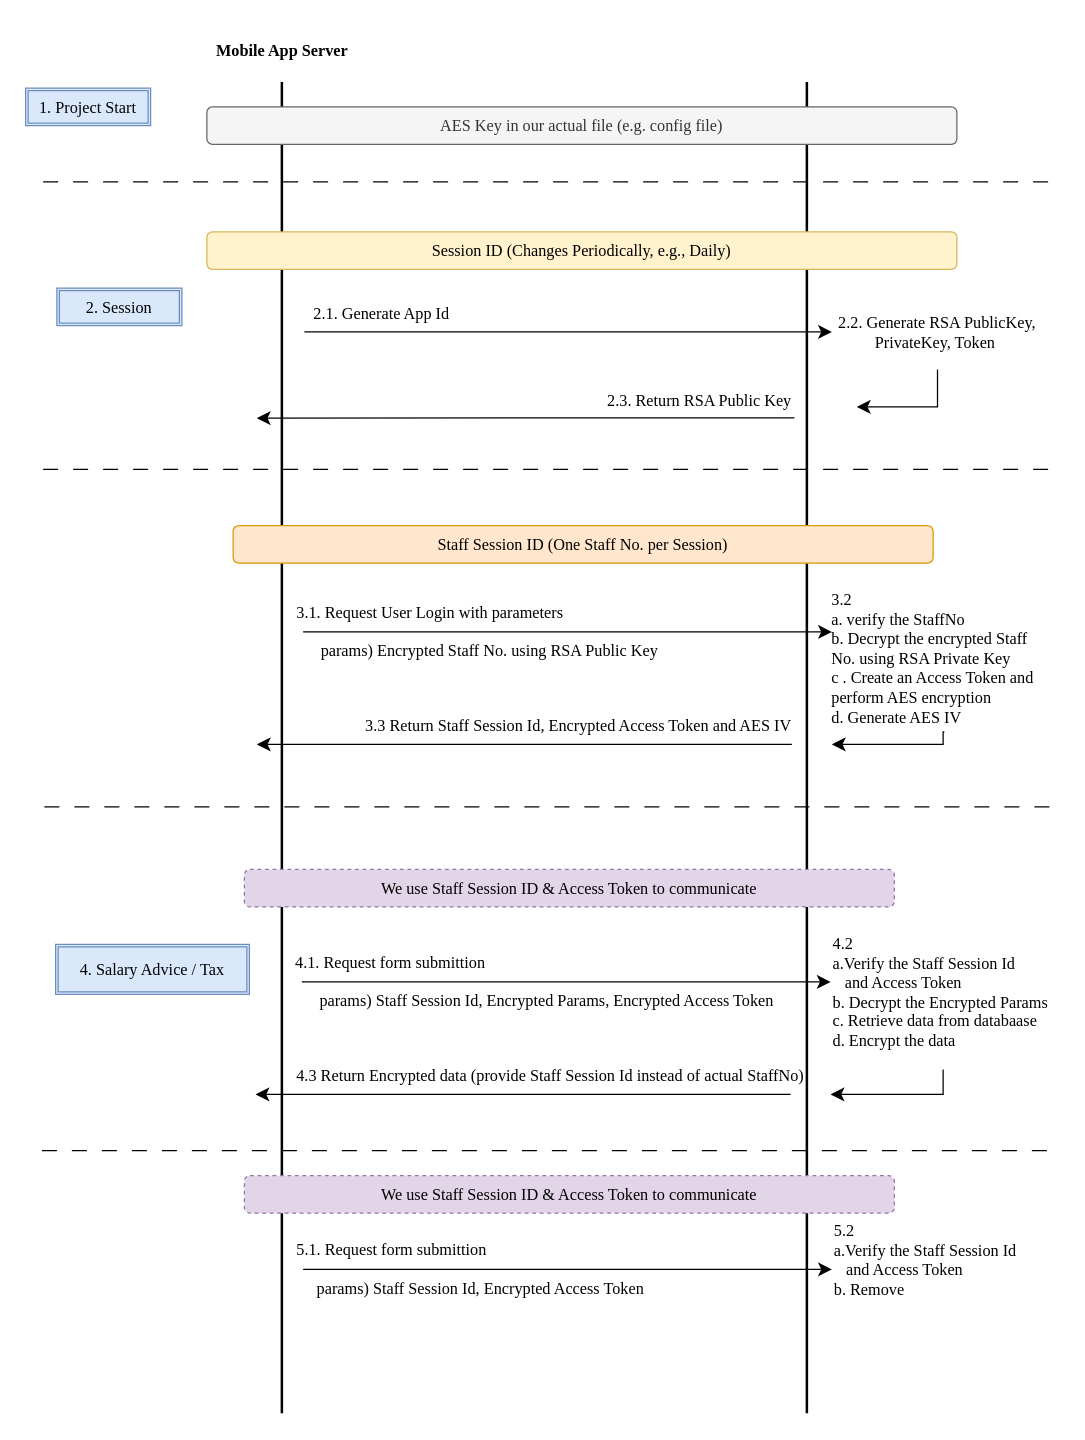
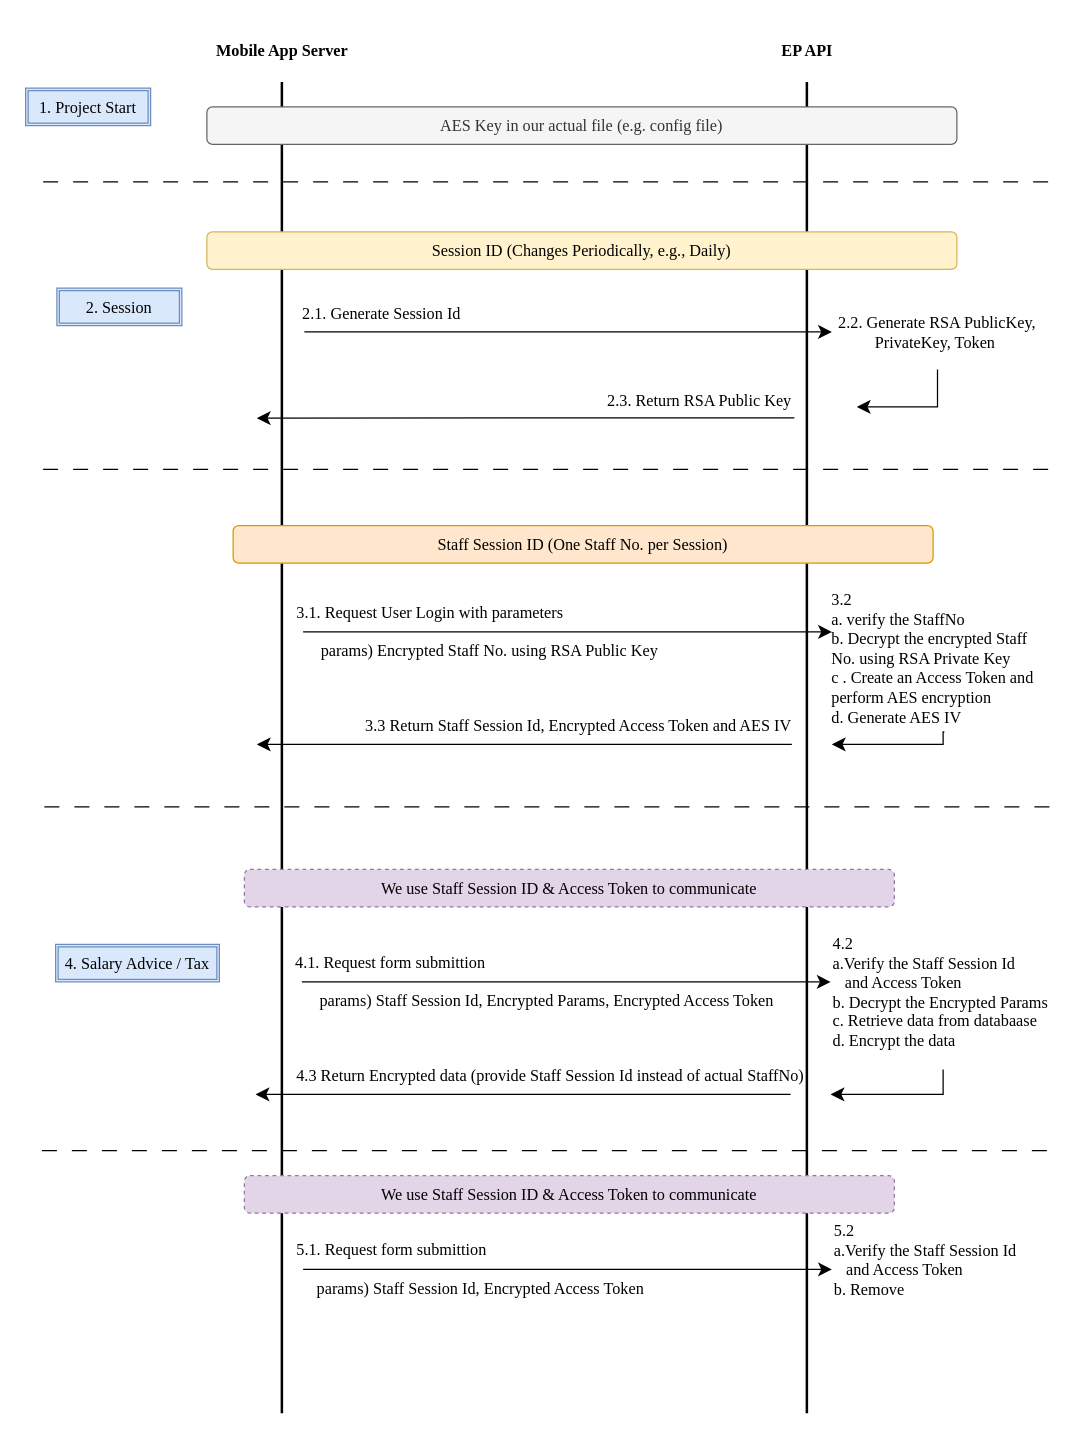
  <mxCell id="0" />
  <mxCell id="1" parent="0" />
  <mxCell id="2" value="" style="line;strokeWidth=2;direction=south;html=1;fontFamily=Times New Roman;" parent="1" vertex="1"><mxGeometry x="215" y="65" width="20" height="1065" as="geometry" /></mxCell>
  <mxCell id="3" value="" style="line;strokeWidth=2;direction=south;html=1;fontFamily=Times New Roman;" parent="1" vertex="1"><mxGeometry x="635" y="65" width="20" height="1065" as="geometry" /></mxCell>
  <mxCell id="4" value="&lt;div style=&quot;font-size: 13px;&quot;&gt;Mobile App Server&lt;/div&gt;" style="text;strokeColor=none;fillColor=none;html=1;fontSize=13;fontStyle=1;verticalAlign=middle;align=center;fontFamily=Times New Roman;" parent="1" vertex="1"><mxGeometry x="145" y="25" width="160" height="30" as="geometry" /></mxCell>
+ <mxCell id="5" value="EP API" style="text;strokeColor=none;fillColor=none;html=1;fontSize=13;fontStyle=1;verticalAlign=middle;align=center;fontFamily=Times New Roman;" parent="1" vertex="1"><mxGeometry x="565" y="20" width="160" height="40" as="geometry" /></mxCell>
  <mxCell id="6" value="1. Project Start" style="shape=ext;double=1;rounded=0;whiteSpace=wrap;html=1;fillColor=#dae8fc;strokeColor=#6c8ebf;fontSize=13;fontFamily=Times New Roman;" parent="1" vertex="1"><mxGeometry x="20" y="70" width="100" height="30" as="geometry" /></mxCell>
  <mxCell id="7" value="AES Key in our actual file (e.g. config file)" style="rounded=1;whiteSpace=wrap;html=1;fontFamily=Times New Roman;fillColor=#f5f5f5;fontColor=#333333;strokeColor=#666666;fontSize=13;" parent="1" vertex="1"><mxGeometry x="165" y="85" width="600" height="30" as="geometry" /></mxCell>
  <mxCell id="8" value="" style="line;strokeWidth=1;html=1;dashed=1;dashPattern=12 12;fontFamily=Times New Roman;" parent="1" vertex="1"><mxGeometry x="34" y="135" width="810" height="20" as="geometry" /></mxCell>
  <mxCell id="9" value="2. Session" style="shape=ext;double=1;rounded=0;whiteSpace=wrap;html=1;fillColor=#dae8fc;strokeColor=#6c8ebf;fontSize=13;fontFamily=Times New Roman;" parent="1" vertex="1"><mxGeometry x="45" y="230" width="100" height="30" as="geometry" /></mxCell>
  <mxCell id="10" value="Session ID (Changes Periodically, e.g., Daily)" style="rounded=1;whiteSpace=wrap;html=1;fontFamily=Times New Roman;fillColor=#fff2cc;strokeColor=#d6b656;fontSize=13;" parent="1" vertex="1"><mxGeometry x="165" y="185" width="600" height="30" as="geometry" /></mxCell>
  <mxCell id="11" value="2.3. Return RSA Public Key" style="text;html=1;align=right;verticalAlign=middle;whiteSpace=wrap;rounded=0;fontFamily=Times New Roman;fontSize=13;" parent="1" vertex="1"><mxGeometry x="475" y="305" width="160" height="30" as="geometry" /></mxCell>
  <mxCell id="12" value="" style="endArrow=classic;html=1;rounded=0;endSize=8;startSize=8;entryX=0;entryY=0.5;entryDx=0;entryDy=0;fontSize=13;" parent="1" target="14" edge="1"><mxGeometry width="50" height="50" relative="1" as="geometry"><mxPoint x="243" y="265" as="sourcePoint" /><mxPoint x="675" y="265" as="targetPoint" /></mxGeometry></mxCell>
  <mxCell id="13" value="" style="endArrow=classic;html=1;rounded=0;endSize=8;startSize=8;fontSize=13;" parent="1" edge="1"><mxGeometry width="50" height="50" relative="1" as="geometry"><mxPoint x="635" y="333.75" as="sourcePoint" /><mxPoint x="205" y="334" as="targetPoint" /></mxGeometry></mxCell>
  <mxCell id="14" value="2.2. Generate RSA PublicKey, PrivateKey, Token&amp;nbsp; " style="text;html=1;align=center;verticalAlign=middle;whiteSpace=wrap;rounded=0;fontFamily=Times New Roman;fontSize=13;" parent="1" vertex="1"><mxGeometry x="665" y="235" width="169" height="60" as="geometry" /></mxCell>
- <mxCell id="15" value="2.1. Generate App Id" style="text;html=1;align=center;verticalAlign=middle;whiteSpace=wrap;rounded=0;fontFamily=Times New Roman;fontSize=13;" parent="1" vertex="1"><mxGeometry x="225" y="235" width="160" height="30" as="geometry" /></mxCell>
+ <mxCell id="15" value="2.1. Generate Session Id" style="text;html=1;align=center;verticalAlign=middle;whiteSpace=wrap;rounded=0;fontFamily=Times New Roman;fontSize=13;" parent="1" vertex="1"><mxGeometry x="225" y="235" width="160" height="30" as="geometry" /></mxCell>
  <mxCell id="16" value="" style="endArrow=classic;html=1;rounded=0;endSize=8;startSize=8;exitX=0.5;exitY=1;exitDx=0;exitDy=0;edgeStyle=orthogonalEdgeStyle;fontSize=13;" parent="1" source="14" edge="1"><mxGeometry width="50" height="50" relative="1" as="geometry"><mxPoint x="645" y="343.75" as="sourcePoint" /><mxPoint x="685" y="325" as="targetPoint" /><Array as="points"><mxPoint x="750" y="325" /></Array></mxGeometry></mxCell>
  <mxCell id="17" value="" style="line;strokeWidth=1;html=1;dashed=1;dashPattern=12 12;fontFamily=Times New Roman;" parent="1" vertex="1"><mxGeometry x="34" y="365" width="810" height="20" as="geometry" /></mxCell>
  <mxCell id="18" value="Staff Session ID (One Staff No. per Session)" style="rounded=1;whiteSpace=wrap;html=1;fontFamily=Times New Roman;fillColor=#ffe6cc;strokeColor=#d79b00;fontSize=13;" parent="1" vertex="1"><mxGeometry x="186" y="420" width="560" height="30" as="geometry" /></mxCell>
  <mxCell id="19" value="3.3 Return Staff Session Id, Encrypted Access Token and AES IV" style="text;html=1;align=right;verticalAlign=middle;whiteSpace=wrap;rounded=0;fontFamily=Times New Roman;fontSize=13;" parent="1" vertex="1"><mxGeometry x="275" y="565" width="360" height="30" as="geometry" /></mxCell>
  <mxCell id="20" value="" style="endArrow=classic;html=1;rounded=0;endSize=8;startSize=8;fontSize=13;" parent="1" edge="1"><mxGeometry width="50" height="50" relative="1" as="geometry"><mxPoint x="242" y="505" as="sourcePoint" /><mxPoint x="665" y="505" as="targetPoint" /></mxGeometry></mxCell>
  <mxCell id="21" value="" style="endArrow=classic;html=1;rounded=0;endSize=8;startSize=8;fontSize=13;" parent="1" edge="1"><mxGeometry width="50" height="50" relative="1" as="geometry"><mxPoint x="633" y="595" as="sourcePoint" /><mxPoint x="205" y="595" as="targetPoint" /></mxGeometry></mxCell>
  <mxCell id="22" value="&lt;div style=&quot;font-size: 13px;&quot;&gt;3.2&amp;nbsp;&lt;/div&gt;&lt;div style=&quot;font-size: 13px;&quot;&gt;a. verify the StaffNo&lt;/div&gt;&lt;div style=&quot;font-size: 13px;&quot;&gt;b. Decrypt the encrypted Staff No. using RSA Private Key&lt;/div&gt;&lt;div style=&quot;font-size: 13px;&quot;&gt;c . Create an Access Token and perform AES encryption&lt;/div&gt;&lt;div style=&quot;font-size: 13px;&quot;&gt;d. Generate AES IV&lt;br style=&quot;font-size: 13px;&quot;&gt;&lt;/div&gt;&lt;div style=&quot;font-size: 13px;&quot;&gt;&lt;br style=&quot;font-size: 13px;&quot;&gt;&lt;/div&gt;&lt;div style=&quot;font-size: 13px;&quot;&gt;&lt;br style=&quot;font-size: 13px;&quot;&gt;&lt;/div&gt;" style="text;html=1;align=left;verticalAlign=top;whiteSpace=wrap;rounded=0;fontFamily=Times New Roman;fontSize=13;" parent="1" vertex="1"><mxGeometry x="663" y="465" width="181" height="125" as="geometry" /></mxCell>
  <mxCell id="23" value="&lt;div style=&quot;font-size: 13px;&quot;&gt;3.1. Request User Login with parameters&lt;/div&gt;&lt;div style=&quot;font-size: 13px;&quot;&gt;&lt;br style=&quot;font-size: 13px;&quot;&gt;&lt;/div&gt;&lt;div style=&quot;font-size: 13px;&quot;&gt;&amp;nbsp;&amp;nbsp;&amp;nbsp;&amp;nbsp;&amp;nbsp; params) Encrypted Staff No. using RSA Public Key&amp;nbsp;&amp;nbsp;&amp;nbsp; &lt;br style=&quot;font-size: 13px;&quot;&gt;&lt;/div&gt;" style="text;html=1;align=left;verticalAlign=top;whiteSpace=wrap;rounded=0;fontFamily=Times New Roman;fontSize=13;" parent="1" vertex="1"><mxGeometry x="235" y="475" width="381" height="70" as="geometry" /></mxCell>
  <mxCell id="24" value="" style="endArrow=classic;html=1;rounded=0;endSize=8;startSize=8;edgeStyle=orthogonalEdgeStyle;fontSize=13;" parent="1" edge="1"><mxGeometry width="50" height="50" relative="1" as="geometry"><mxPoint x="755" y="585" as="sourcePoint" /><mxPoint x="665" y="595" as="targetPoint" /><Array as="points"><mxPoint x="754" y="595" /></Array></mxGeometry></mxCell>
  <mxCell id="25" value="" style="line;strokeWidth=1;html=1;dashed=1;dashPattern=12 12;fontFamily=Times New Roman;" parent="1" vertex="1"><mxGeometry x="35" y="635" width="810" height="20" as="geometry" /></mxCell>
- <mxCell id="26" value="4. Salary Advice / Tax " style="shape=ext;double=1;rounded=0;whiteSpace=wrap;html=1;fillColor=#dae8fc;strokeColor=#6c8ebf;fontSize=13;fontFamily=Times New Roman;" parent="1" vertex="1"><mxGeometry x="44" y="755" width="155" height="40" as="geometry" /></mxCell>
+ <mxCell id="26" value="4. Salary Advice / Tax " style="shape=ext;double=1;rounded=0;whiteSpace=wrap;html=1;fillColor=#dae8fc;strokeColor=#6c8ebf;fontSize=13;fontFamily=Times New Roman;" parent="1" vertex="1"><mxGeometry x="44" y="755" width="131" height="30" as="geometry" /></mxCell>
  <mxCell id="27" value="4.3 Return Encrypted data (provide Staff Session Id instead of actual StaffNo)" style="text;html=1;align=right;verticalAlign=middle;whiteSpace=wrap;rounded=0;fontFamily=Times New Roman;fontSize=13;" parent="1" vertex="1"><mxGeometry x="216.5" y="845" width="428" height="30" as="geometry" /></mxCell>
  <mxCell id="28" value="" style="endArrow=classic;html=1;rounded=0;endSize=8;startSize=8;fontSize=13;" parent="1" edge="1"><mxGeometry width="50" height="50" relative="1" as="geometry"><mxPoint x="241" y="785" as="sourcePoint" /><mxPoint x="664" y="785" as="targetPoint" /></mxGeometry></mxCell>
  <mxCell id="29" value="" style="endArrow=classic;html=1;rounded=0;endSize=8;startSize=8;fontSize=13;" parent="1" edge="1"><mxGeometry width="50" height="50" relative="1" as="geometry"><mxPoint x="632" y="875" as="sourcePoint" /><mxPoint x="204" y="875" as="targetPoint" /></mxGeometry></mxCell>
  <mxCell id="30" value="&lt;div style=&quot;font-size: 13px;&quot;&gt;4.1. Request form submittion&lt;br style=&quot;font-size: 13px;&quot;&gt;&lt;/div&gt;&lt;div style=&quot;font-size: 13px;&quot;&gt;&lt;br style=&quot;font-size: 13px;&quot;&gt;&lt;/div&gt;&lt;div style=&quot;font-size: 13px;&quot;&gt;&amp;nbsp;&amp;nbsp;&amp;nbsp;&amp;nbsp;&amp;nbsp; params) Staff Session Id, Encrypted Params, Encrypted Access Token&lt;br style=&quot;font-size: 13px;&quot;&gt;&lt;/div&gt;" style="text;html=1;align=left;verticalAlign=top;whiteSpace=wrap;rounded=0;fontFamily=Times New Roman;fontSize=13;" parent="1" vertex="1"><mxGeometry x="234" y="755" width="391" height="70" as="geometry" /></mxCell>
  <mxCell id="31" value="" style="endArrow=classic;html=1;rounded=0;endSize=8;startSize=8;exitX=0.5;exitY=1;exitDx=0;exitDy=0;edgeStyle=orthogonalEdgeStyle;fontSize=13;" parent="1" edge="1"><mxGeometry width="50" height="50" relative="1" as="geometry"><mxPoint x="754" y="855" as="sourcePoint" /><mxPoint x="664" y="875" as="targetPoint" /><Array as="points"><mxPoint x="754" y="875" /></Array></mxGeometry></mxCell>
  <mxCell id="32" value="4.2&lt;br style=&quot;font-size: 13px;&quot;&gt;&lt;div style=&quot;font-size: 13px;&quot;&gt;a.Verify the Staff Session Id &lt;br style=&quot;font-size: 13px;&quot;&gt;&lt;/div&gt;&lt;div style=&quot;font-size: 13px;&quot;&gt;&amp;nbsp;&amp;nbsp; and Access Token&lt;/div&gt;&lt;div style=&quot;font-size: 13px;&quot;&gt;b. Decrypt the Encrypted Params&lt;br style=&quot;font-size: 13px;&quot;&gt;&lt;/div&gt;&lt;div style=&quot;font-size: 13px;&quot;&gt;c. Retrieve data from databaase&lt;/div&gt;&lt;div style=&quot;font-size: 13px;&quot;&gt;d. Encrypt the data&lt;br style=&quot;font-size: 13px;&quot;&gt;&lt;/div&gt;" style="text;html=1;align=left;verticalAlign=top;whiteSpace=wrap;rounded=0;fontFamily=Times New Roman;fontSize=13;" parent="1" vertex="1"><mxGeometry x="664" y="740" width="181" height="100" as="geometry" /></mxCell>
  <mxCell id="33" value="We use Staff Session ID &amp;amp; Access Token to communicate" style="rounded=1;whiteSpace=wrap;html=1;fontFamily=Times New Roman;dashed=1;fillColor=#e1d5e7;strokeColor=#9673a6;fontSize=13;" parent="1" vertex="1"><mxGeometry x="195" y="695" width="520" height="30" as="geometry" /></mxCell>
  <mxCell id="34" value="" style="line;strokeWidth=1;html=1;dashed=1;dashPattern=12 12;fontFamily=Times New Roman;" parent="1" vertex="1"><mxGeometry x="33" y="910" width="810" height="20" as="geometry" /></mxCell>
  <mxCell id="35" value="" style="endArrow=classic;html=1;rounded=0;endSize=8;startSize=8;fontSize=13;" parent="1" edge="1"><mxGeometry width="50" height="50" relative="1" as="geometry"><mxPoint x="242" y="1015" as="sourcePoint" /><mxPoint x="665" y="1015" as="targetPoint" /></mxGeometry></mxCell>
  <mxCell id="36" value="&lt;div style=&quot;font-size: 13px;&quot;&gt;5.1. Request form submittion&lt;br style=&quot;font-size: 13px;&quot;&gt;&lt;/div&gt;&lt;div style=&quot;font-size: 13px;&quot;&gt;&lt;br style=&quot;font-size: 13px;&quot;&gt;&lt;/div&gt;&lt;div style=&quot;font-size: 13px;&quot;&gt;&amp;nbsp;&amp;nbsp;&amp;nbsp;&amp;nbsp; params) Staff Session Id, Encrypted Access Token&lt;br style=&quot;font-size: 13px;&quot;&gt;&lt;/div&gt;" style="text;html=1;align=left;verticalAlign=top;whiteSpace=wrap;rounded=0;fontFamily=Times New Roman;fontSize=13;" parent="1" vertex="1"><mxGeometry x="235" y="985" width="391" height="70" as="geometry" /></mxCell>
  <mxCell id="37" value="5.2&lt;br style=&quot;font-size: 13px;&quot;&gt;&lt;div style=&quot;font-size: 13px;&quot;&gt;a.Verify the Staff Session Id &lt;br style=&quot;font-size: 13px;&quot;&gt;&lt;/div&gt;&lt;div style=&quot;font-size: 13px;&quot;&gt;&amp;nbsp;&amp;nbsp; and Access Token&lt;/div&gt;&lt;div style=&quot;font-size: 13px;&quot;&gt;b. Remove&lt;/div&gt;" style="text;html=1;align=left;verticalAlign=top;whiteSpace=wrap;rounded=0;fontFamily=Times New Roman;fontSize=13;" parent="1" vertex="1"><mxGeometry x="665" y="970" width="181" height="80" as="geometry" /></mxCell>
  <mxCell id="38" value="We use Staff Session ID &amp;amp; Access Token to communicate" style="rounded=1;whiteSpace=wrap;html=1;fontFamily=Times New Roman;dashed=1;fillColor=#e1d5e7;strokeColor=#9673a6;fontSize=13;" parent="1" vertex="1"><mxGeometry x="195" y="940" width="520" height="30" as="geometry" /></mxCell>
